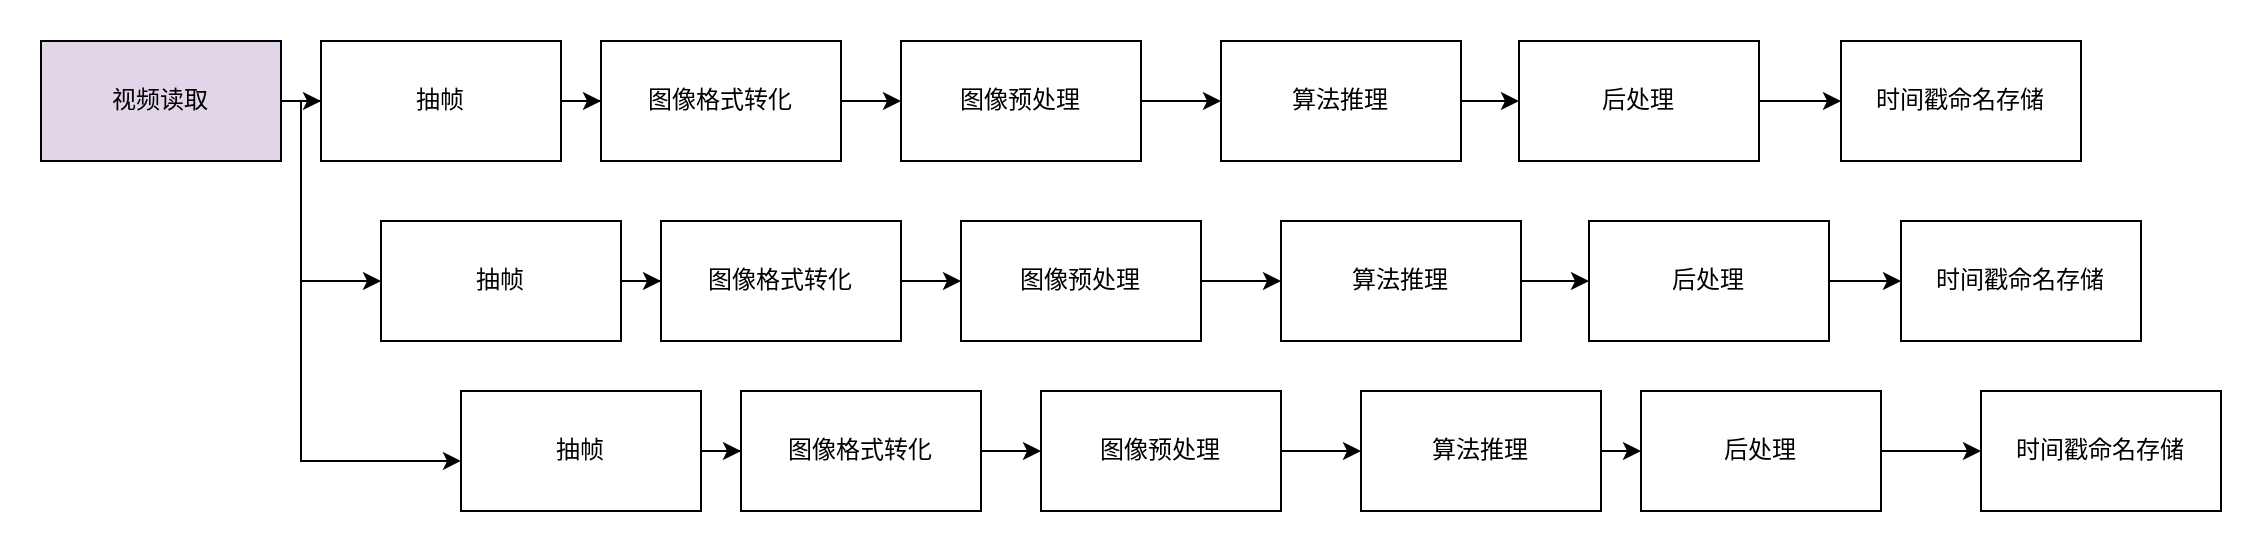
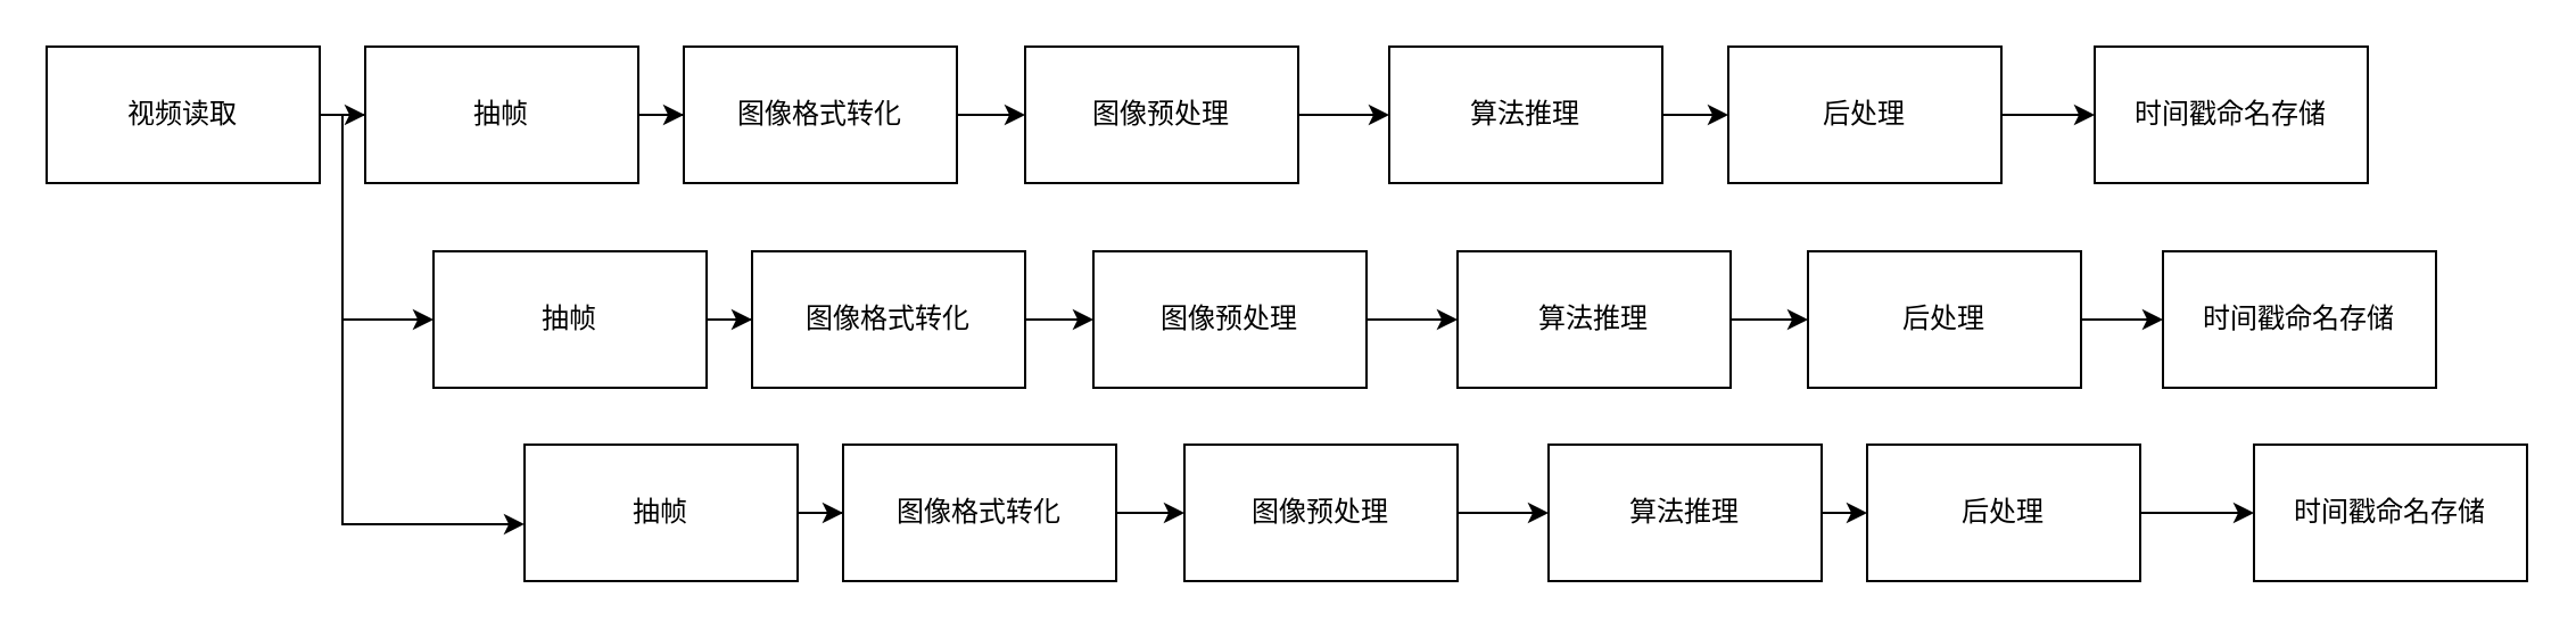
  <mxCell id="0" />
  <mxCell id="1" parent="0" />
  <mxCell id="2" style="edgeStyle=orthogonalEdgeStyle;rounded=0;orthogonalLoop=1;jettySize=auto;html=1;exitX=1;exitY=0.5;exitDx=0;exitDy=0;" edge="1" parent="1" source="5" target="7"><mxGeometry relative="1" as="geometry" /></mxCell>
  <mxCell id="3" style="edgeStyle=orthogonalEdgeStyle;rounded=0;orthogonalLoop=1;jettySize=auto;html=1;exitX=1;exitY=0.5;exitDx=0;exitDy=0;entryX=0;entryY=0.5;entryDx=0;entryDy=0;" edge="1" parent="1" source="5" target="18"><mxGeometry relative="1" as="geometry"><mxPoint x="170" y="140" as="targetPoint" /><Array as="points"><mxPoint x="150" y="50" /><mxPoint x="150" y="140" /></Array></mxGeometry></mxCell>
  <mxCell id="4" style="edgeStyle=orthogonalEdgeStyle;rounded=0;orthogonalLoop=1;jettySize=auto;html=1;entryX=0;entryY=0.583;entryDx=0;entryDy=0;entryPerimeter=0;" edge="1" parent="1"><mxGeometry relative="1" as="geometry"><mxPoint x="140" y="50.01" as="sourcePoint" /><mxPoint x="230" y="229.99" as="targetPoint" /><Array as="points"><mxPoint x="150" y="50" /><mxPoint x="150" y="230" /></Array></mxGeometry></mxCell>
- <mxCell id="5" value="视频读取" style="rounded=0;whiteSpace=wrap;html=1;fillColor=#e1d5e7;" vertex="1" parent="1"><mxGeometry x="20" y="20" width="120" height="60" as="geometry" /></mxCell>
+ <mxCell id="5" value="视频读取" style="rounded=0;whiteSpace=wrap;html=1;" vertex="1" parent="1"><mxGeometry x="20" y="20" width="120" height="60" as="geometry" /></mxCell>
  <mxCell id="6" style="edgeStyle=orthogonalEdgeStyle;rounded=0;orthogonalLoop=1;jettySize=auto;html=1;entryX=0;entryY=0.5;entryDx=0;entryDy=0;" edge="1" parent="1" source="7" target="9"><mxGeometry relative="1" as="geometry" /></mxCell>
  <mxCell id="7" value="抽帧" style="rounded=0;whiteSpace=wrap;html=1;" vertex="1" parent="1"><mxGeometry x="160" y="20" width="120" height="60" as="geometry" /></mxCell>
  <mxCell id="8" style="edgeStyle=orthogonalEdgeStyle;rounded=0;orthogonalLoop=1;jettySize=auto;html=1;exitX=1;exitY=0.5;exitDx=0;exitDy=0;entryX=0;entryY=0.5;entryDx=0;entryDy=0;" edge="1" parent="1" source="9" target="11"><mxGeometry relative="1" as="geometry" /></mxCell>
  <mxCell id="9" value="图像格式转化" style="rounded=0;whiteSpace=wrap;html=1;" vertex="1" parent="1"><mxGeometry x="300" y="20" width="120" height="60" as="geometry" /></mxCell>
  <mxCell id="10" style="edgeStyle=orthogonalEdgeStyle;rounded=0;orthogonalLoop=1;jettySize=auto;html=1;exitX=1;exitY=0.5;exitDx=0;exitDy=0;entryX=0;entryY=0.5;entryDx=0;entryDy=0;" edge="1" parent="1" source="11" target="13"><mxGeometry relative="1" as="geometry" /></mxCell>
  <mxCell id="11" value="图像预处理" style="rounded=0;whiteSpace=wrap;html=1;" vertex="1" parent="1"><mxGeometry x="450" y="20" width="120" height="60" as="geometry" /></mxCell>
  <mxCell id="12" style="edgeStyle=orthogonalEdgeStyle;rounded=0;orthogonalLoop=1;jettySize=auto;html=1;exitX=1;exitY=0.5;exitDx=0;exitDy=0;entryX=0;entryY=0.5;entryDx=0;entryDy=0;" edge="1" parent="1" source="13" target="15"><mxGeometry relative="1" as="geometry" /></mxCell>
  <mxCell id="13" value="算法推理" style="rounded=0;whiteSpace=wrap;html=1;" vertex="1" parent="1"><mxGeometry x="610" y="20" width="120" height="60" as="geometry" /></mxCell>
  <mxCell id="14" style="edgeStyle=orthogonalEdgeStyle;rounded=0;orthogonalLoop=1;jettySize=auto;html=1;exitX=1;exitY=0.5;exitDx=0;exitDy=0;entryX=0;entryY=0.5;entryDx=0;entryDy=0;" edge="1" parent="1" source="15" target="16"><mxGeometry relative="1" as="geometry" /></mxCell>
  <mxCell id="15" value="后处理" style="rounded=0;whiteSpace=wrap;html=1;" vertex="1" parent="1"><mxGeometry x="759" y="20" width="120" height="60" as="geometry" /></mxCell>
  <mxCell id="16" value="时间戳命名存储" style="rounded=0;whiteSpace=wrap;html=1;" vertex="1" parent="1"><mxGeometry x="920" y="20" width="120" height="60" as="geometry" /></mxCell>
  <mxCell id="17" style="edgeStyle=orthogonalEdgeStyle;rounded=0;orthogonalLoop=1;jettySize=auto;html=1;entryX=0;entryY=0.5;entryDx=0;entryDy=0;" edge="1" parent="1" source="18" target="20"><mxGeometry relative="1" as="geometry" /></mxCell>
  <mxCell id="18" value="抽帧" style="rounded=0;whiteSpace=wrap;html=1;" vertex="1" parent="1"><mxGeometry x="190" y="110" width="120" height="60" as="geometry" /></mxCell>
  <mxCell id="19" style="edgeStyle=orthogonalEdgeStyle;rounded=0;orthogonalLoop=1;jettySize=auto;html=1;exitX=1;exitY=0.5;exitDx=0;exitDy=0;entryX=0;entryY=0.5;entryDx=0;entryDy=0;" edge="1" parent="1" source="20" target="22"><mxGeometry relative="1" as="geometry" /></mxCell>
  <mxCell id="20" value="图像格式转化" style="rounded=0;whiteSpace=wrap;html=1;" vertex="1" parent="1"><mxGeometry x="330" y="110" width="120" height="60" as="geometry" /></mxCell>
  <mxCell id="21" style="edgeStyle=orthogonalEdgeStyle;rounded=0;orthogonalLoop=1;jettySize=auto;html=1;exitX=1;exitY=0.5;exitDx=0;exitDy=0;entryX=0;entryY=0.5;entryDx=0;entryDy=0;" edge="1" parent="1" source="22" target="24"><mxGeometry relative="1" as="geometry" /></mxCell>
  <mxCell id="22" value="图像预处理" style="rounded=0;whiteSpace=wrap;html=1;" vertex="1" parent="1"><mxGeometry x="480" y="110" width="120" height="60" as="geometry" /></mxCell>
  <mxCell id="23" style="edgeStyle=orthogonalEdgeStyle;rounded=0;orthogonalLoop=1;jettySize=auto;html=1;exitX=1;exitY=0.5;exitDx=0;exitDy=0;entryX=0;entryY=0.5;entryDx=0;entryDy=0;" edge="1" parent="1" source="24" target="26"><mxGeometry relative="1" as="geometry" /></mxCell>
  <mxCell id="24" value="算法推理" style="rounded=0;whiteSpace=wrap;html=1;" vertex="1" parent="1"><mxGeometry x="640" y="110" width="120" height="60" as="geometry" /></mxCell>
  <mxCell id="25" style="edgeStyle=orthogonalEdgeStyle;rounded=0;orthogonalLoop=1;jettySize=auto;html=1;exitX=1;exitY=0.5;exitDx=0;exitDy=0;entryX=0;entryY=0.5;entryDx=0;entryDy=0;" edge="1" parent="1" source="26" target="27"><mxGeometry relative="1" as="geometry" /></mxCell>
  <mxCell id="26" value="后处理" style="rounded=0;whiteSpace=wrap;html=1;" vertex="1" parent="1"><mxGeometry x="794" y="110" width="120" height="60" as="geometry" /></mxCell>
  <mxCell id="27" value="时间戳命名存储" style="rounded=0;whiteSpace=wrap;html=1;" vertex="1" parent="1"><mxGeometry x="950" y="110" width="120" height="60" as="geometry" /></mxCell>
  <mxCell id="28" style="edgeStyle=orthogonalEdgeStyle;rounded=0;orthogonalLoop=1;jettySize=auto;html=1;entryX=0;entryY=0.5;entryDx=0;entryDy=0;" edge="1" parent="1" source="29" target="31"><mxGeometry relative="1" as="geometry" /></mxCell>
  <mxCell id="29" value="抽帧" style="rounded=0;whiteSpace=wrap;html=1;" vertex="1" parent="1"><mxGeometry x="230" y="195" width="120" height="60" as="geometry" /></mxCell>
  <mxCell id="30" style="edgeStyle=orthogonalEdgeStyle;rounded=0;orthogonalLoop=1;jettySize=auto;html=1;exitX=1;exitY=0.5;exitDx=0;exitDy=0;entryX=0;entryY=0.5;entryDx=0;entryDy=0;" edge="1" parent="1" source="31" target="33"><mxGeometry relative="1" as="geometry" /></mxCell>
  <mxCell id="31" value="图像格式转化" style="rounded=0;whiteSpace=wrap;html=1;" vertex="1" parent="1"><mxGeometry x="370" y="195" width="120" height="60" as="geometry" /></mxCell>
  <mxCell id="32" style="edgeStyle=orthogonalEdgeStyle;rounded=0;orthogonalLoop=1;jettySize=auto;html=1;exitX=1;exitY=0.5;exitDx=0;exitDy=0;entryX=0;entryY=0.5;entryDx=0;entryDy=0;" edge="1" parent="1" source="33" target="35"><mxGeometry relative="1" as="geometry" /></mxCell>
  <mxCell id="33" value="图像预处理" style="rounded=0;whiteSpace=wrap;html=1;" vertex="1" parent="1"><mxGeometry x="520" y="195" width="120" height="60" as="geometry" /></mxCell>
  <mxCell id="34" style="edgeStyle=orthogonalEdgeStyle;rounded=0;orthogonalLoop=1;jettySize=auto;html=1;exitX=1;exitY=0.5;exitDx=0;exitDy=0;entryX=0;entryY=0.5;entryDx=0;entryDy=0;" edge="1" parent="1" source="35" target="37"><mxGeometry relative="1" as="geometry" /></mxCell>
  <mxCell id="35" value="算法推理" style="rounded=0;whiteSpace=wrap;html=1;" vertex="1" parent="1"><mxGeometry x="680" y="195" width="120" height="60" as="geometry" /></mxCell>
  <mxCell id="36" style="edgeStyle=orthogonalEdgeStyle;rounded=0;orthogonalLoop=1;jettySize=auto;html=1;exitX=1;exitY=0.5;exitDx=0;exitDy=0;entryX=0;entryY=0.5;entryDx=0;entryDy=0;" edge="1" parent="1" source="37" target="38"><mxGeometry relative="1" as="geometry" /></mxCell>
  <mxCell id="37" value="后处理" style="rounded=0;whiteSpace=wrap;html=1;" vertex="1" parent="1"><mxGeometry x="820" y="195" width="120" height="60" as="geometry" /></mxCell>
  <mxCell id="38" value="时间戳命名存储" style="rounded=0;whiteSpace=wrap;html=1;" vertex="1" parent="1"><mxGeometry x="990" y="195" width="120" height="60" as="geometry" /></mxCell>
